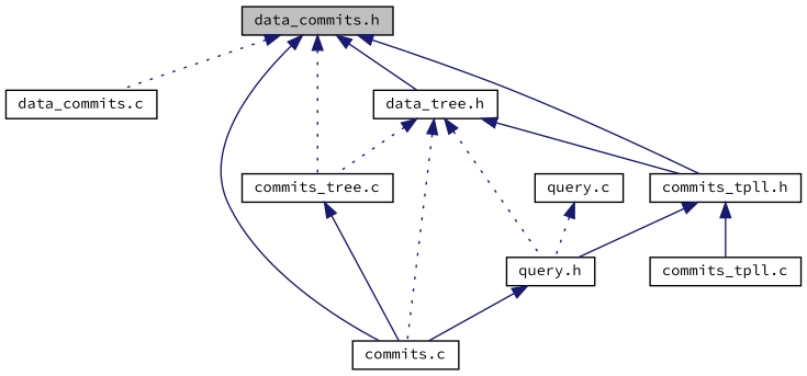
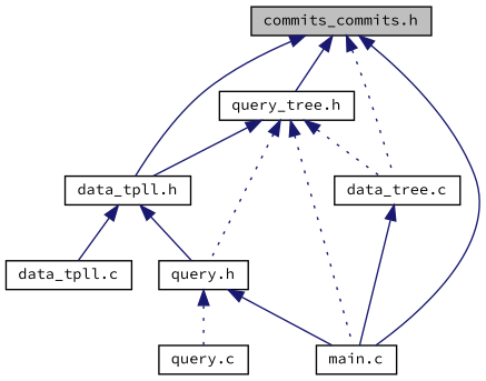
  digraph {
    fontname="Source Code Pro"
    node [color=black fillcolor=white fontname="Source Code Pro" fontsize=10 shape=record style=filled]
    edge [color=midnightblue dir=back fontname="Source Code Pro" fontsize=10 labelfontname=Helvetica labelfontsize=10 style=solid]
-   n1 [fillcolor=grey75 fontcolor=black height=0.2 label="data_commits.h" width=0.4]
-   n2 [height=0.2 label="data_commits.c" width=0.4]
-   n3 [height=0.2 label="commits_tpll.h" width=0.4]
-   n4 [height=0.2 label="commits.c" width=0.4]
-   n5 [height=0.2 label="data_tree.h" width=0.4]
-   n6 [height=0.2 label="commits_tree.c" width=0.4]
+   n1 [fillcolor=grey75 fontcolor=black height=0.2 label="commits_commits.h" width=0.4]
+   n3 [height=0.2 label="data_tpll.h" width=0.4]
+   n4 [height=0.2 label="main.c" width=0.4]
+   n5 [height=0.2 label="query_tree.h" width=0.4]
+   n6 [height=0.2 label="data_tree.c" width=0.4]
    n7 [height=0.2 label="query.h" width=0.4]
-   n8 [height=0.2 label="commits_tpll.c" width=0.4]
+   n8 [height=0.2 label="data_tpll.c" width=0.4]
    n9 [height=0.2 label="query.c" width=0.4]
-   n1 -> n2 [style=dotted]
    n1 -> n3
    n1 -> n4
    n1 -> n5
    n1 -> n6 [style=dotted]
    n3 -> n7
    n3 -> n8
    n5 -> n3
    n5 -> n4 [style=dotted]
    n5 -> n6 [style=dotted]
    n5 -> n7 [style=dotted]
    n6 -> n4
    n7 -> n4
-   n9 -> n7 [style=dotted]
+   n7 -> n9 [style=dotted]
  }
